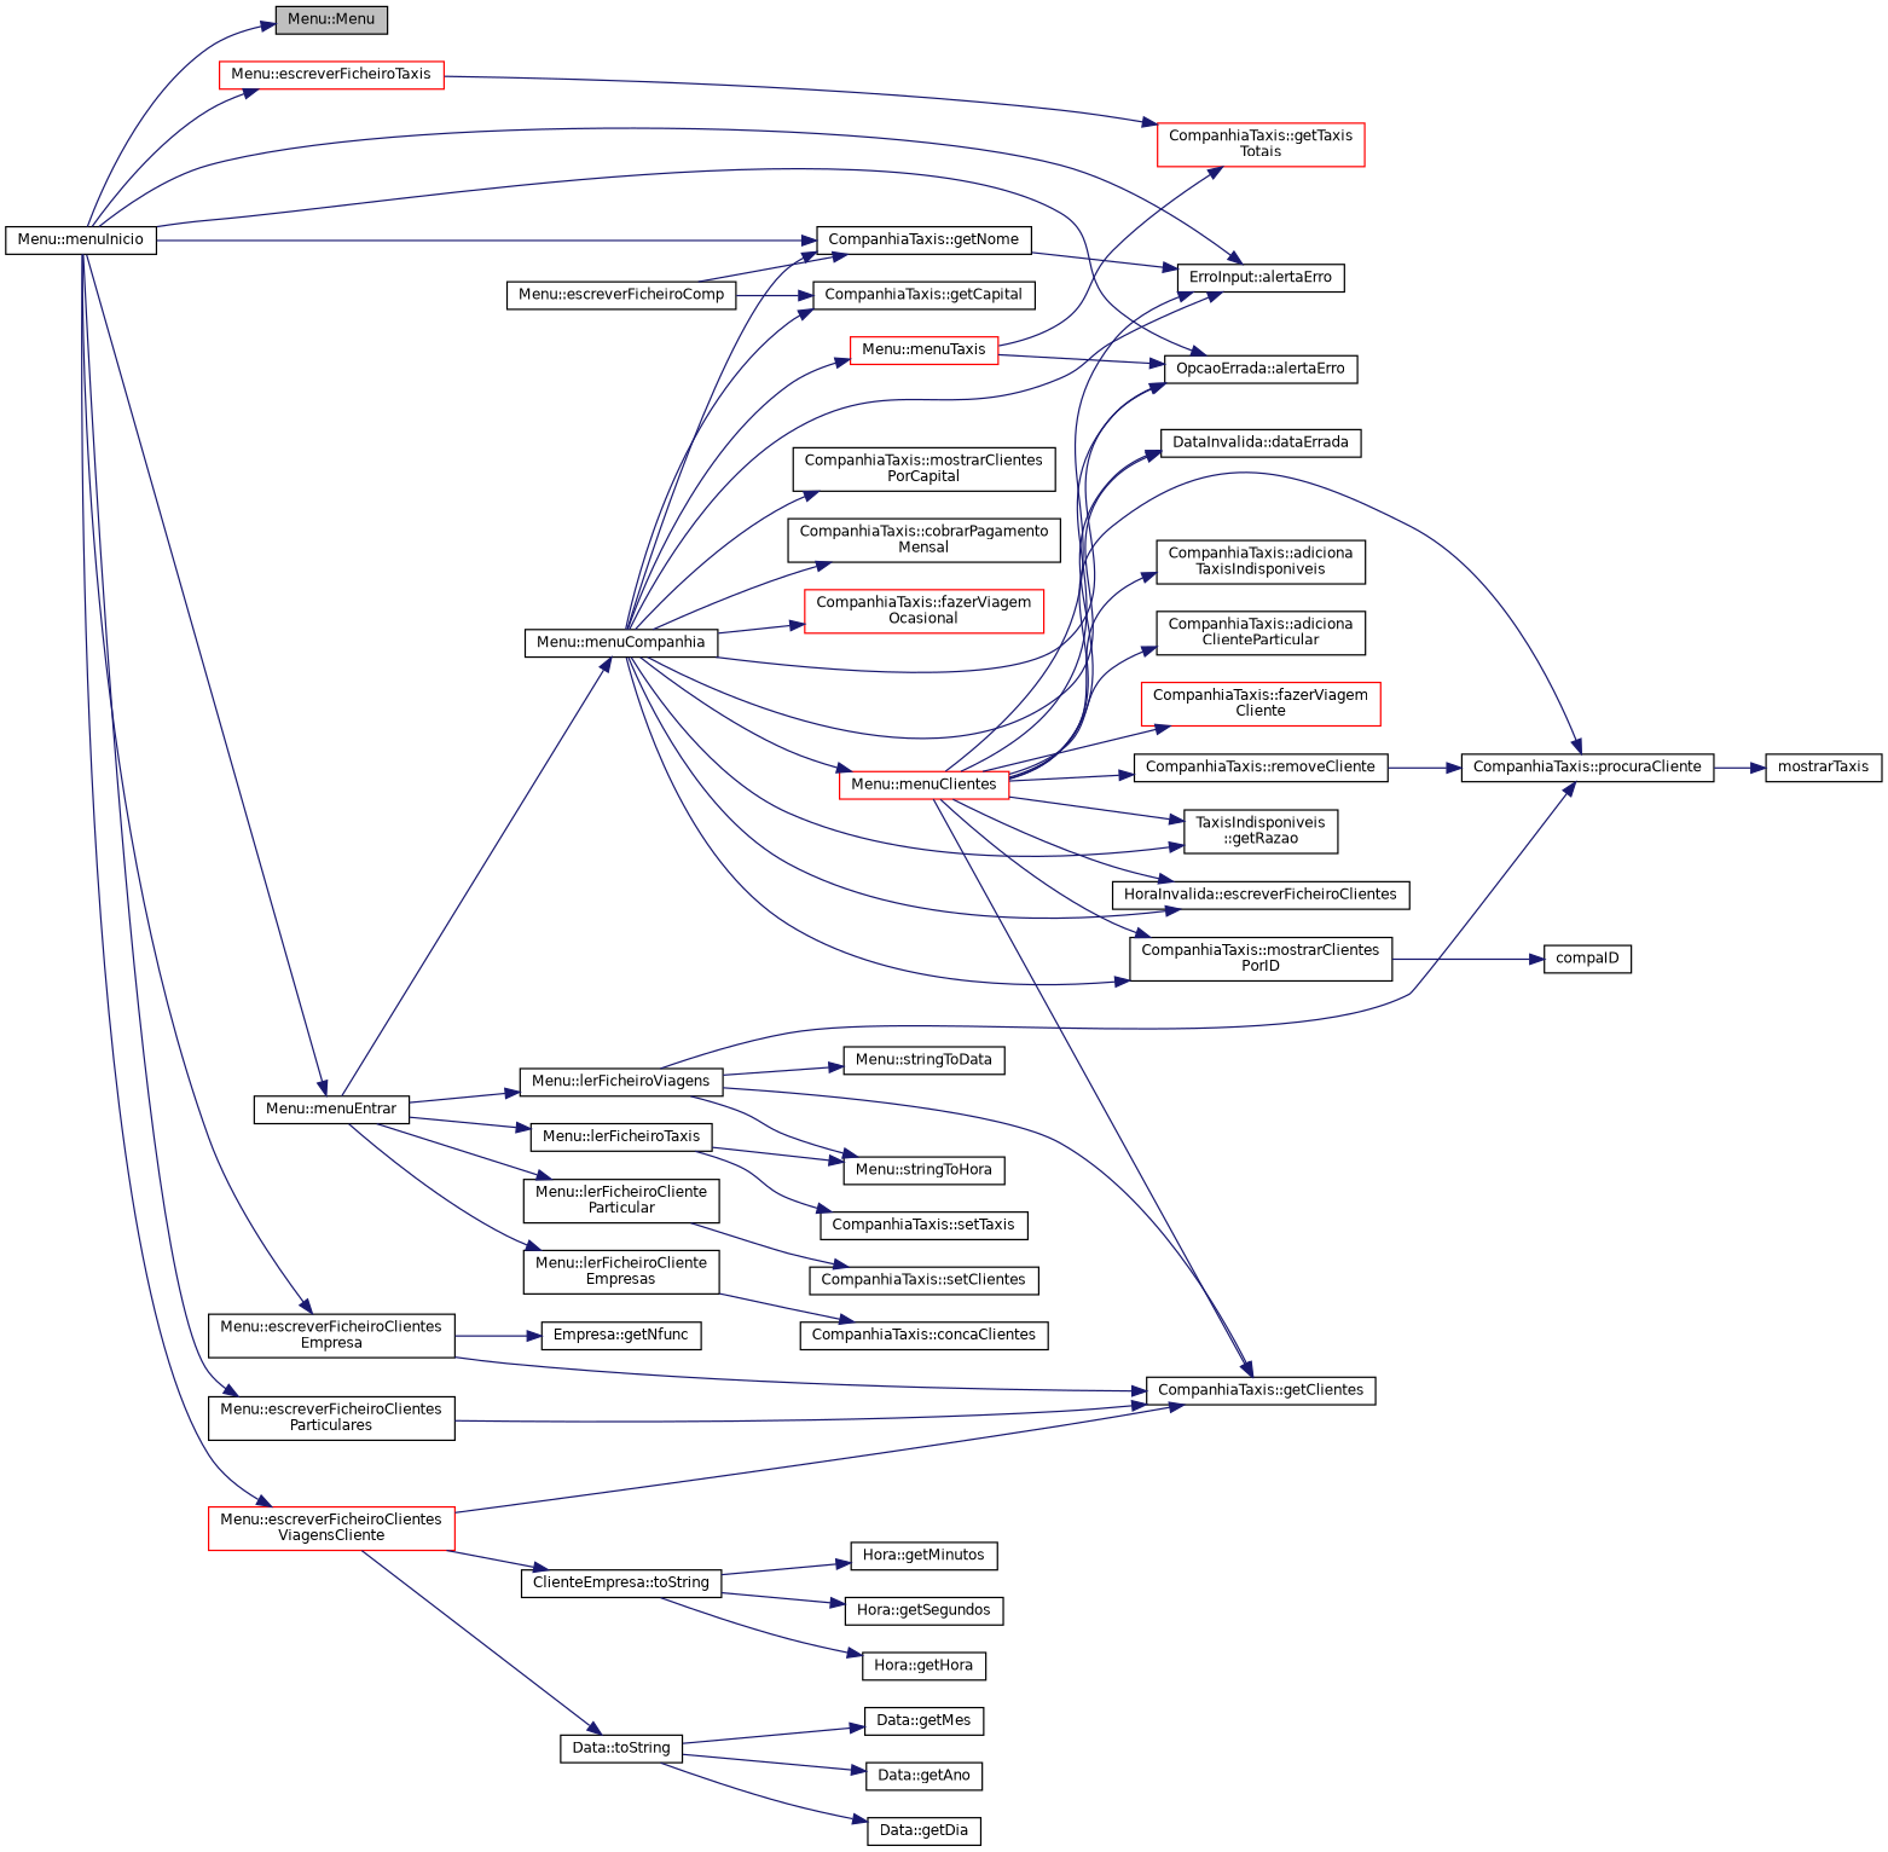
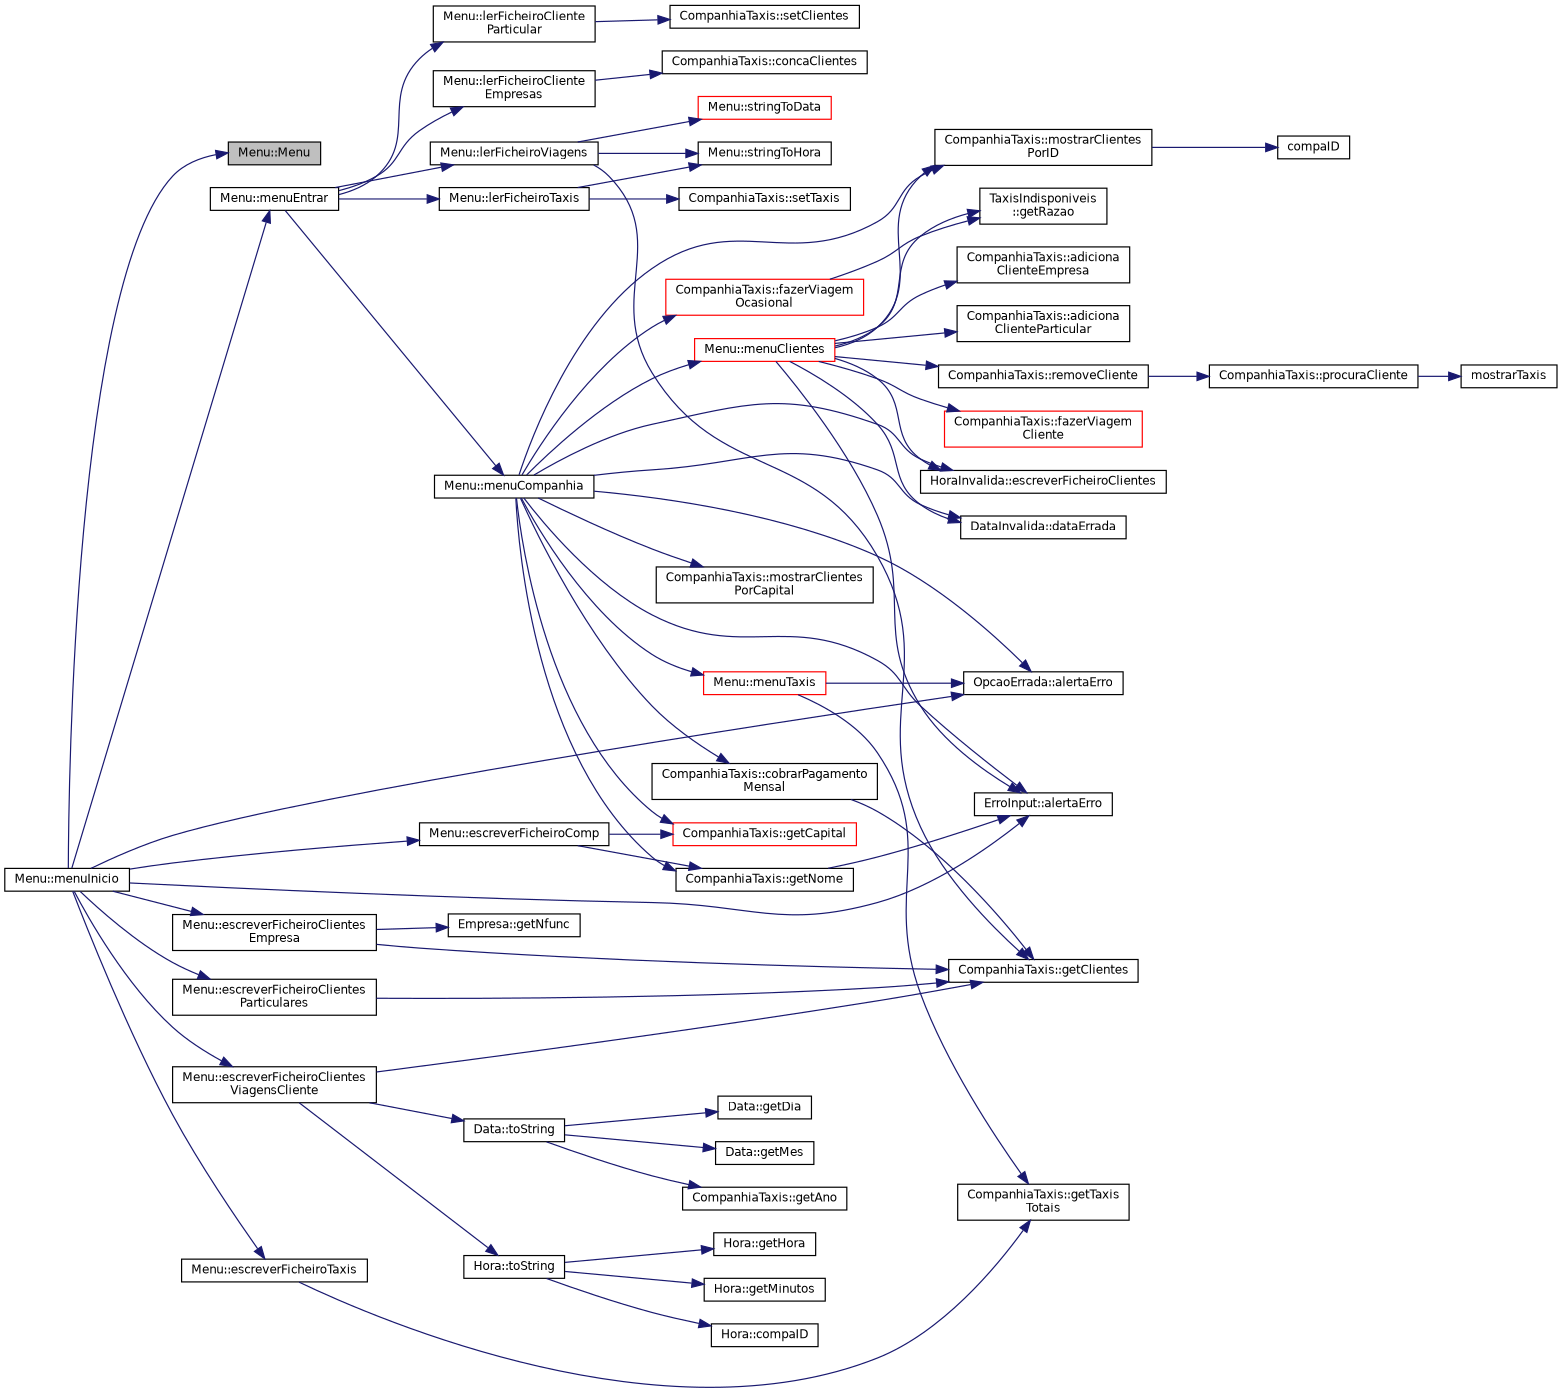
  digraph {
    rankdir=LR
    node [color=black fillcolor=white fontname=Helvetica fontsize=10 shape=record style=filled]
    edge [color=midnightblue fontname=Helvetica fontsize=10 labelfontname=Helvetica labelfontsize=10 style=solid]
    n1 [fillcolor=grey75 fontcolor=black height=0.2 label="Menu::Menu" width=0.4]
    n2 [height=0.2 label="Menu::menuInicio" width=0.4]
    n3 [height=0.2 label="Menu::menuEntrar" width=0.4]
    n4 [height=0.2 label="OpcaoErrada::alertaErro" width=0.4]
    n5 [height=0.2 label="ErroInput::alertaErro" width=0.4]
    n6 [height=0.2 label="Menu::escreverFicheiroClientes\lParticulares" width=0.4]
    n7 [height=0.2 label="Menu::escreverFicheiroClientes\lEmpresa" width=0.4]
-   n8 [color=red height=0.2 label="Menu::escreverFicheiroClientes\lViagensCliente" width=0.4]
+   n8 [height=0.2 label="Menu::escreverFicheiroClientes\lViagensCliente" width=0.4]
    n9 [height=0.2 label="Menu::escreverFicheiroComp" width=0.4]
-   n10 [color=red height=0.2 label="Menu::escreverFicheiroTaxis" width=0.4]
+   n10 [height=0.2 label="Menu::escreverFicheiroTaxis" width=0.4]
    n11 [height=0.2 label="Menu::lerFicheiroCliente\lParticular" width=0.4]
    n12 [height=0.2 label="Menu::lerFicheiroCliente\lEmpresas" width=0.4]
    n13 [height=0.2 label="Menu::lerFicheiroViagens" width=0.4]
    n14 [height=0.2 label="Menu::lerFicheiroTaxis" width=0.4]
    n15 [height=0.2 label="Menu::menuCompanhia" width=0.4]
    n16 [height=0.2 label="CompanhiaTaxis::getClientes" width=0.4]
    n17 [height=0.2 label="Empresa::getNfunc" width=0.4]
    n18 [height=0.2 label="Data::toString" width=0.4]
-   n19 [height=0.2 label="ClienteEmpresa::toString" width=0.4]
+   n19 [height=0.2 label="Hora::toString" width=0.4]
    n20 [height=0.2 label="CompanhiaTaxis::getNome" width=0.4]
-   n21 [height=0.2 label="CompanhiaTaxis::getCapital" width=0.4]
-   n22 [color=red height=0.2 label="CompanhiaTaxis::getTaxis\lTotais" width=0.4]
+   n21 [color=red height=0.2 label="CompanhiaTaxis::getCapital" width=0.4]
+   n22 [height=0.2 label="CompanhiaTaxis::getTaxis\lTotais" width=0.4]
    n23 [height=0.2 label="CompanhiaTaxis::setClientes" width=0.4]
    n24 [height=0.2 label="CompanhiaTaxis::concaClientes" width=0.4]
-   n25 [height=0.2 label="Menu::stringToData" width=0.4]
+   n25 [color=red height=0.2 label="Menu::stringToData" width=0.4]
    n26 [height=0.2 label="Menu::stringToHora" width=0.4]
    n27 [height=0.2 label="CompanhiaTaxis::procuraCliente" width=0.4]
    n28 [height=0.2 label="CompanhiaTaxis::setTaxis" width=0.4]
    n29 [height=0.2 label="CompanhiaTaxis::mostrarClientes\lPorID" width=0.4]
    n30 [color=red height=0.2 label="Menu::menuClientes" width=0.4]
    n31 [height=0.2 label="TaxisIndisponiveis\l::getRazao" width=0.4]
    n32 [height=0.2 label="HoraInvalida::escreverFicheiroClientes" width=0.4]
    n33 [height=0.2 label="DataInvalida::dataErrada" width=0.4]
    n34 [color=red height=0.2 label="CompanhiaTaxis::fazerViagem\lOcasional" width=0.4]
    n35 [height=0.2 label="CompanhiaTaxis::mostrarClientes\lPorCapital" width=0.4]
    n36 [color=red height=0.2 label="Menu::menuTaxis" width=0.4]
    n37 [height=0.2 label="CompanhiaTaxis::cobrarPagamento\lMensal" width=0.4]
    n38 [height=0.2 label=mostrarTaxis width=0.4]
    n39 [height=0.2 label=compaID width=0.4]
-   n40 [height=0.2 label="CompanhiaTaxis::adiciona\lTaxisIndisponiveis" width=0.4]
+   n40 [height=0.2 label="CompanhiaTaxis::adiciona\lClienteEmpresa" width=0.4]
    n41 [height=0.2 label="CompanhiaTaxis::adiciona\lClienteParticular" width=0.4]
    n42 [height=0.2 label="CompanhiaTaxis::removeCliente" width=0.4]
    n43 [color=red height=0.2 label="CompanhiaTaxis::fazerViagem\lCliente" width=0.4]
    n44 [height=0.2 label="Data::getDia" width=0.4]
    n45 [height=0.2 label="Data::getMes" width=0.4]
-   n46 [height=0.2 label="Data::getAno" width=0.4]
+   n46 [height=0.2 label="CompanhiaTaxis::getAno" width=0.4]
    n47 [height=0.2 label="Hora::getHora" width=0.4]
    n48 [height=0.2 label="Hora::getMinutos" width=0.4]
-   n49 [height=0.2 label="Hora::getSegundos" width=0.4]
+   n49 [height=0.2 label="Hora::compaID" width=0.4]
    n2 -> n1
    n2 -> n3
    n2 -> n4
    n2 -> n5
    n2 -> n6
    n2 -> n7
    n2 -> n8
-   n2 -> n20
+   n2 -> n9
    n2 -> n10
    n3 -> n11
    n3 -> n12
    n3 -> n13
    n3 -> n14
    n3 -> n15
    n6 -> n16
    n7 -> n16
    n7 -> n17
    n8 -> n16
    n8 -> n18
    n8 -> n19
    n9 -> n20
    n9 -> n21
    n10 -> n22
    n11 -> n23
    n12 -> n24
    n13 -> n16
    n13 -> n25
    n13 -> n26
-   n13 -> n27
    n14 -> n26
    n14 -> n28
    n15 -> n4
    n15 -> n5
    n15 -> n20
    n15 -> n21
    n15 -> n29
    n15 -> n30
-   n15 -> n31
+   n34 -> n31
    n15 -> n32
    n15 -> n33
    n15 -> n34
    n15 -> n35
    n15 -> n36
    n15 -> n37
    n18 -> n44
    n18 -> n45
    n18 -> n46
    n19 -> n47
    n19 -> n48
    n19 -> n49
    n20 -> n5
    n27 -> n38
    n29 -> n39
-   n30 -> n4
    n30 -> n5
-   n30 -> n16
-   n30 -> n27
+   n37 -> n16
    n30 -> n29
    n30 -> n31
    n30 -> n32
    n30 -> n33
    n30 -> n40
    n30 -> n41
    n30 -> n42
    n30 -> n43
    n36 -> n4
    n36 -> n22
    n42 -> n27
  }
